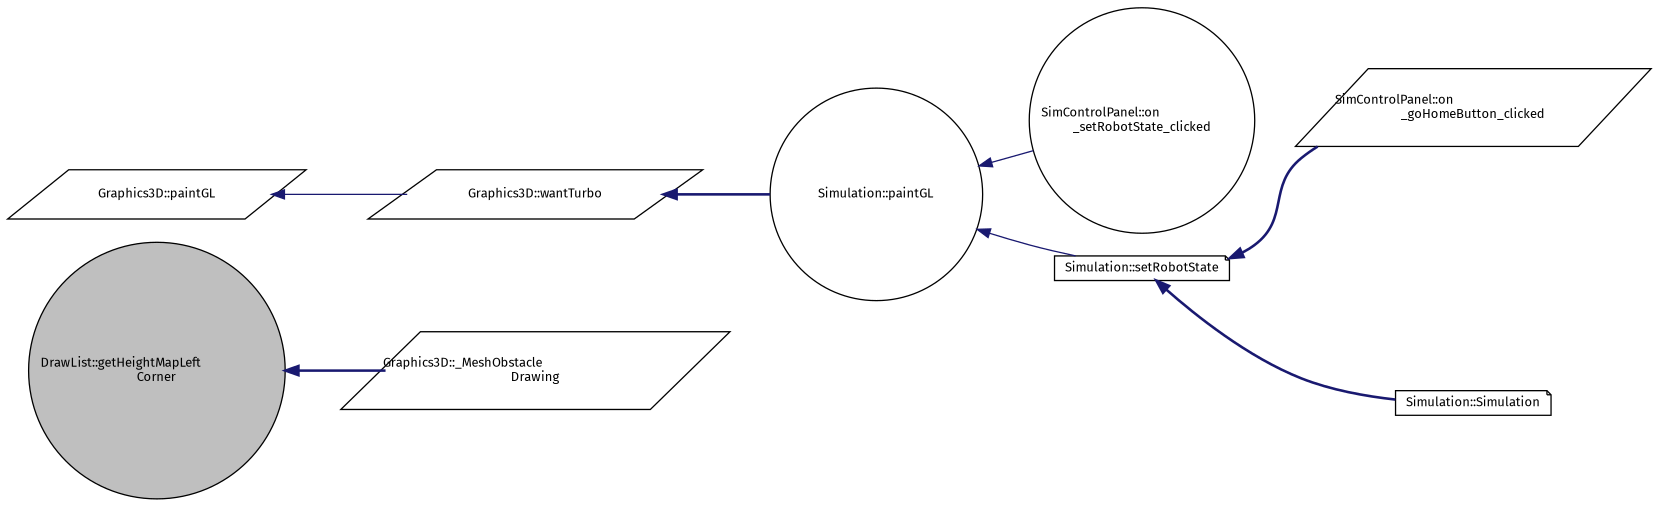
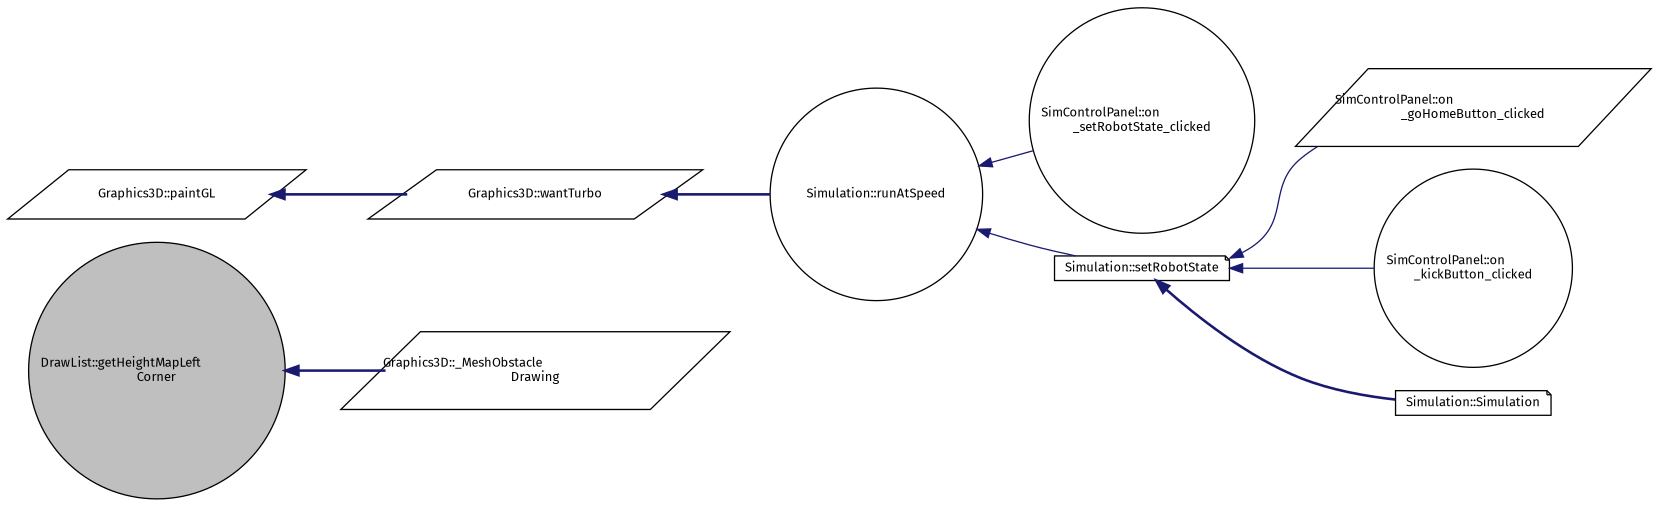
  digraph {
    fontname="Fira Sans"
    rankdir=LR
    node [color=black fillcolor=white fontname="Fira Sans" fontsize=10 shape=circle style=filled]
    edge [color=midnightblue dir=back fontname="Fira Sans" fontsize=10 labelfontname=FreeSans labelfontsize=10 style=solid]
    n1 [fillcolor=grey75 fontcolor=black height=0.2 label="DrawList::getHeightMapLeft\lCorner" width=0.4]
    n2 [height=0.2 label="Graphics3D::_MeshObstacle\lDrawing" shape=parallelogram width=0.4]
    n3 [height=0.2 label="Graphics3D::paintGL" shape=parallelogram width=0.4]
    n4 [height=0.2 label="Graphics3D::wantTurbo" shape=parallelogram width=0.4]
-   n5 [height=0.2 label="Simulation::paintGL" width=0.4]
+   n5 [height=0.2 label="Simulation::runAtSpeed" width=0.4]
    n6 [height=0.2 label="SimControlPanel::on\l_setRobotState_clicked" width=0.4]
    n7 [height=0.2 label="Simulation::setRobotState" shape=note width=0.4]
    n8 [height=0.2 label="SimControlPanel::on\l_goHomeButton_clicked" shape=parallelogram width=0.4]
+   n9 [height=0.2 label="SimControlPanel::on\l_kickButton_clicked" width=0.4]
    n10 [height=0.2 label="Simulation::Simulation" shape=note width=0.4]
    n1 -> n2 [style=bold]
-   n3 -> n4
+   n3 -> n4 [style=bold]
    n4 -> n5 [style=bold]
    n5 -> n6
    n5 -> n7
-   n7 -> n8 [style=bold]
+   n7 -> n8
+   n7 -> n9
    n7 -> n10 [style=bold]
  }
